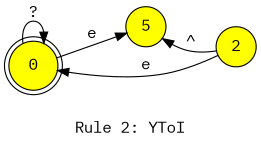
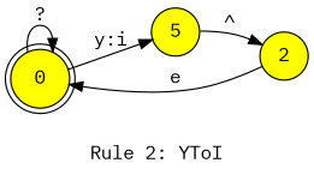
  digraph {
    fontname="IBM Plex Mono"
    label="Rule 2: YToI"
    rankdir=LR
    node [fillcolor=yellow fontname="IBM Plex Mono" shape=circle style=filled]
    edge [fontname="IBM Plex Mono"]
    0 [shape=doublecircle]
    n2 [label=5]
    2
    0 -> 0 [label="?"]
-   0 -> n2 [label=e]
-   2 -> n2 [label="^"]
+   0 -> n2 [label="y:i"]
+   n2 -> 2 [label="^"]
    2 -> 0 [label=e]
  }
